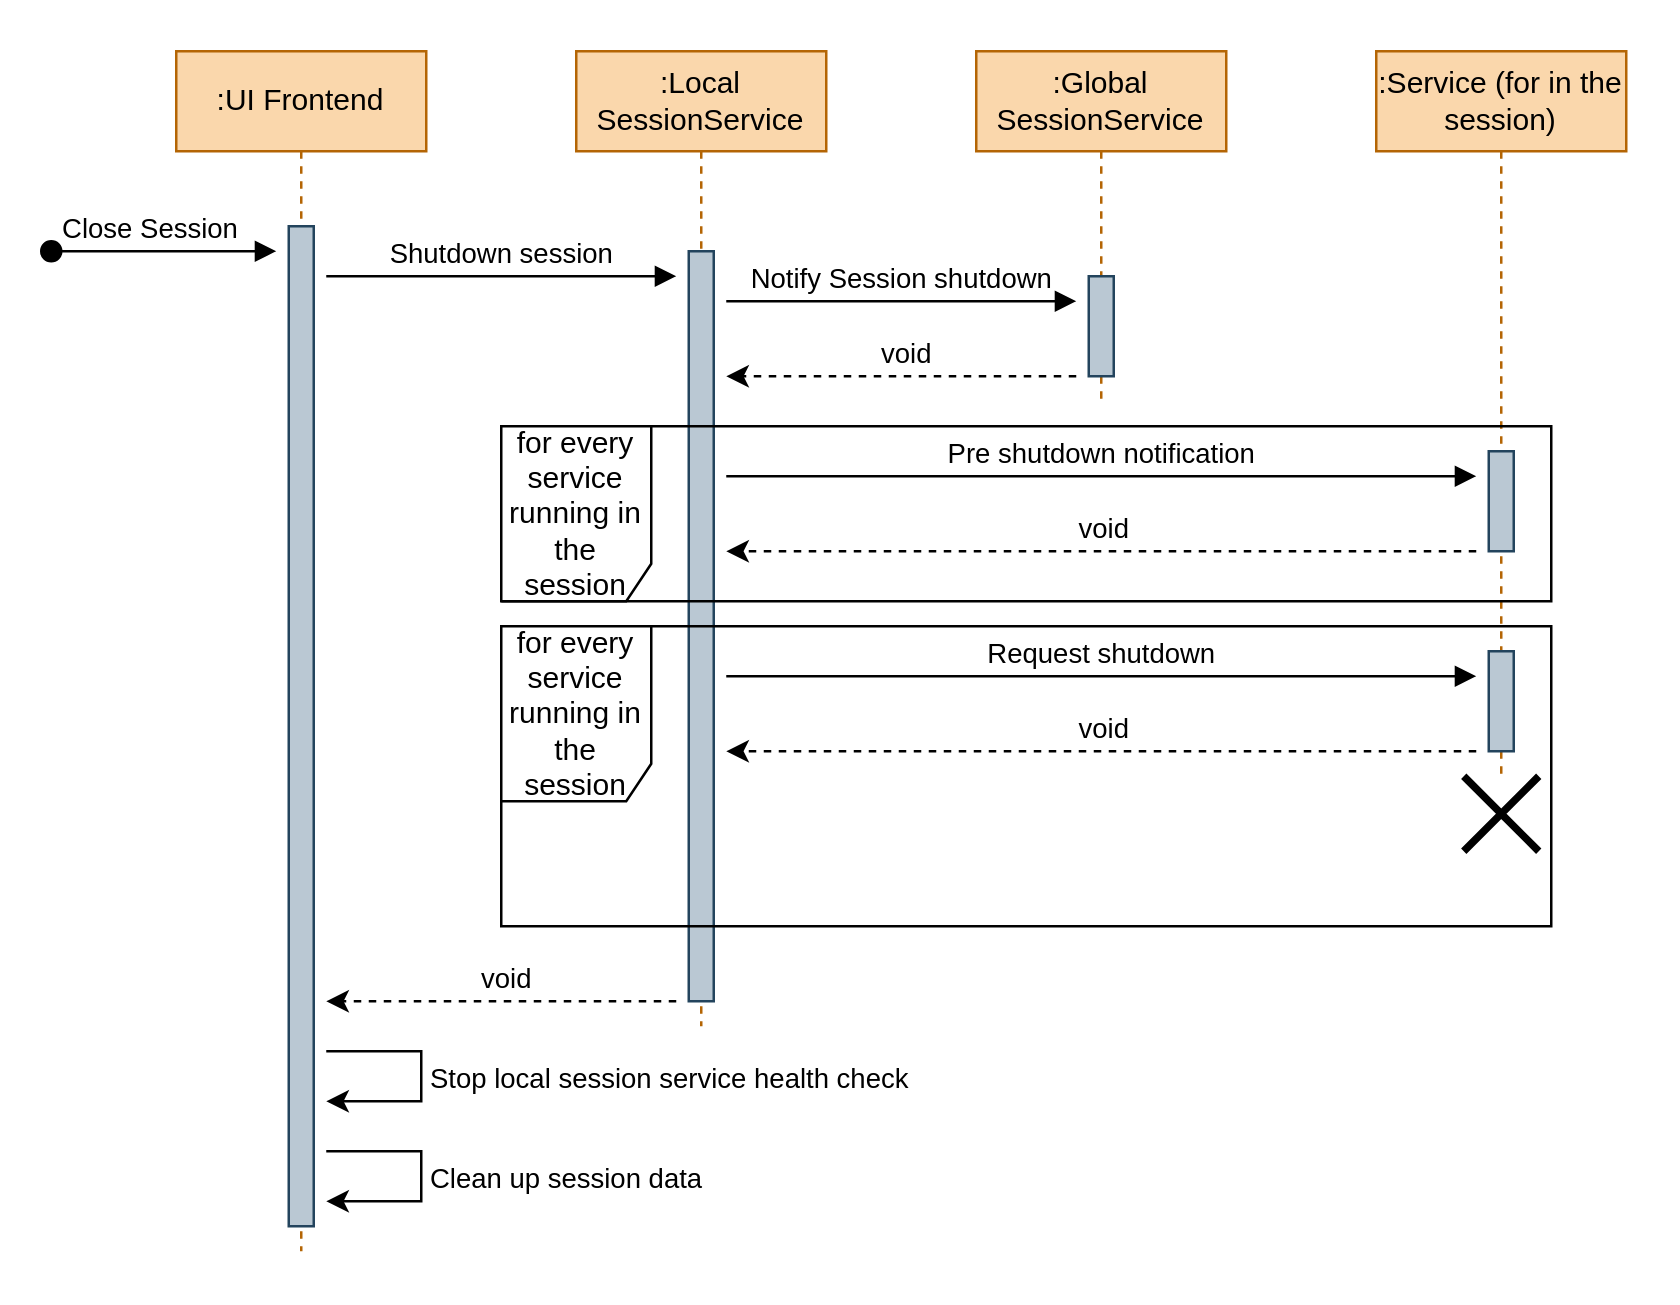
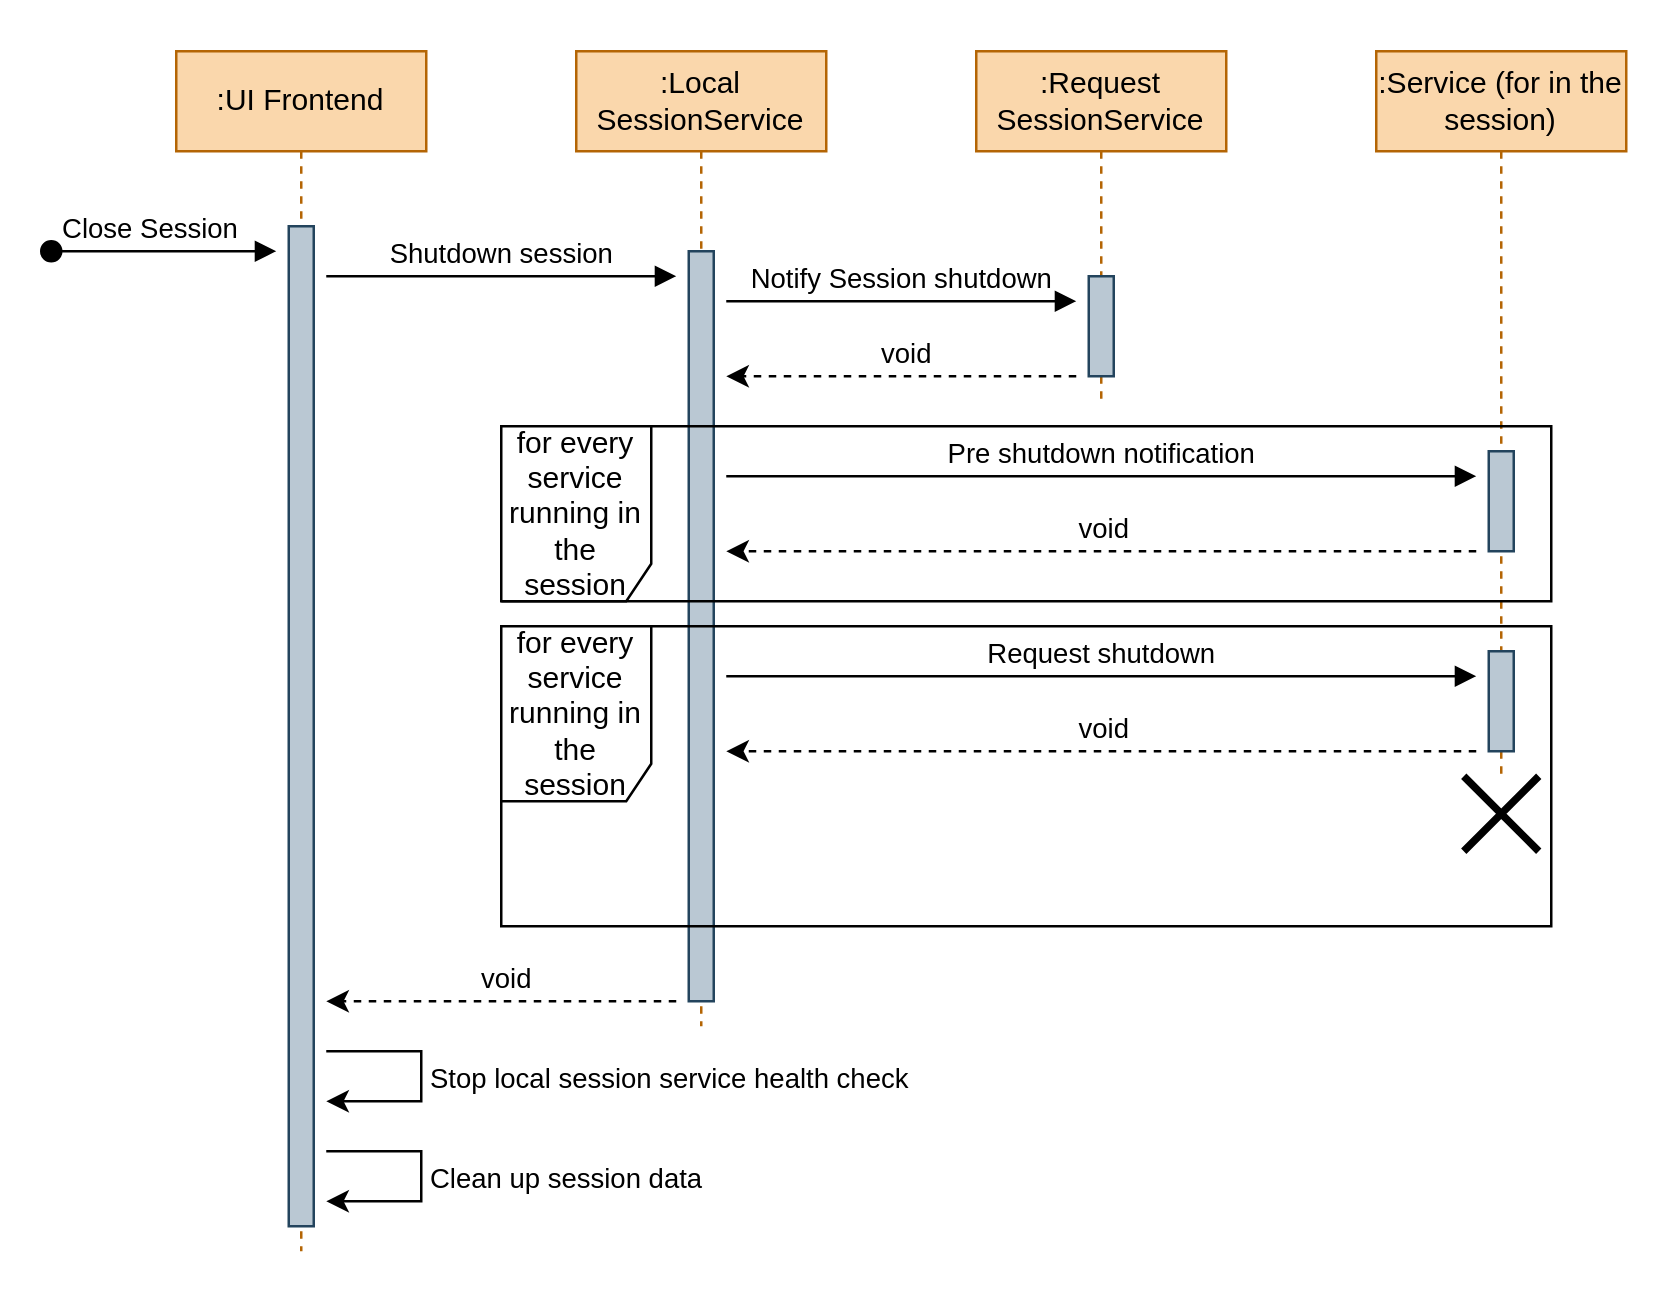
  <mxCell id="0" />
  <mxCell id="1" parent="0" />
  <mxCell id="2" value=":UI Frontend" style="shape=umlLifeline;perimeter=lifelinePerimeter;whiteSpace=wrap;html=1;container=1;collapsible=0;recursiveResize=0;outlineConnect=0;fillColor=#fad7ac;strokeColor=#b46504;fontColor=#000000;" vertex="1" parent="1"><mxGeometry x="70" y="20" width="100" height="480" as="geometry" /></mxCell>
  <mxCell id="3" value="" style="html=1;points=[];perimeter=orthogonalPerimeter;fillColor=#bac8d3;strokeColor=#23445d;" vertex="1" parent="2"><mxGeometry x="45" y="70" width="10" height="400" as="geometry" /></mxCell>
  <mxCell id="4" value=":Local SessionService" style="shape=umlLifeline;perimeter=lifelinePerimeter;whiteSpace=wrap;html=1;container=1;collapsible=0;recursiveResize=0;outlineConnect=0;fillColor=#fad7ac;strokeColor=#b46504;fontColor=#000000;" vertex="1" parent="1"><mxGeometry x="230" y="20" width="100" height="390" as="geometry" /></mxCell>
  <mxCell id="5" value="Notify Session shutdown" style="html=1;verticalAlign=bottom;endArrow=block;rounded=0;" edge="1" parent="4"><mxGeometry width="80" relative="1" as="geometry"><mxPoint x="60" y="100" as="sourcePoint" /><mxPoint x="200" y="100" as="targetPoint" /></mxGeometry></mxCell>
  <mxCell id="6" value="" style="html=1;points=[];perimeter=orthogonalPerimeter;fillColor=#bac8d3;strokeColor=#23445d;" vertex="1" parent="4"><mxGeometry x="45" y="80" width="10" height="300" as="geometry" /></mxCell>
  <mxCell id="7" value="" style="endArrow=classic;html=1;rounded=0;dashed=1;" edge="1" parent="4"><mxGeometry width="50" height="50" relative="1" as="geometry"><mxPoint x="360" y="200" as="sourcePoint" /><mxPoint x="60" y="200" as="targetPoint" /></mxGeometry></mxCell>
  <mxCell id="8" value="void" style="edgeLabel;html=1;align=center;verticalAlign=middle;resizable=0;points=[];" vertex="1" connectable="0" parent="7"><mxGeometry x="0.664" relative="1" as="geometry"><mxPoint x="100" y="-10" as="offset" /></mxGeometry></mxCell>
  <mxCell id="9" value="for every service running in the session" style="shape=umlFrame;whiteSpace=wrap;html=1;width=60;height=70;" vertex="1" parent="4"><mxGeometry x="-30" y="230" width="420" height="120" as="geometry" /></mxCell>
  <mxCell id="10" value="Request shutdown" style="html=1;verticalAlign=bottom;endArrow=block;rounded=0;" edge="1" parent="4"><mxGeometry width="80" relative="1" as="geometry"><mxPoint x="60" y="250" as="sourcePoint" /><mxPoint x="360" y="250" as="targetPoint" /></mxGeometry></mxCell>
  <mxCell id="11" value="" style="endArrow=classic;html=1;rounded=0;dashed=1;" edge="1" parent="4"><mxGeometry width="50" height="50" relative="1" as="geometry"><mxPoint x="360" y="280" as="sourcePoint" /><mxPoint x="60" y="280" as="targetPoint" /></mxGeometry></mxCell>
  <mxCell id="12" value="void" style="edgeLabel;html=1;align=center;verticalAlign=middle;resizable=0;points=[];" vertex="1" connectable="0" parent="11"><mxGeometry x="0.664" relative="1" as="geometry"><mxPoint x="100" y="-10" as="offset" /></mxGeometry></mxCell>
  <mxCell id="13" value="" style="shape=umlDestroy;whiteSpace=wrap;html=1;strokeWidth=3;strokeColor=default;" vertex="1" parent="4"><mxGeometry x="355" y="290" width="30" height="30" as="geometry" /></mxCell>
  <mxCell id="14" value="Close Session" style="verticalAlign=bottom;startArrow=oval;endArrow=block;startSize=8;shadow=0;strokeWidth=1;rounded=0;" edge="1" parent="1"><mxGeometry x="-0.111" relative="1" as="geometry"><mxPoint x="20" y="100" as="sourcePoint" /><mxPoint x="110" y="100" as="targetPoint" /><mxPoint as="offset" /></mxGeometry></mxCell>
  <mxCell id="15" value="Shutdown session" style="html=1;verticalAlign=bottom;endArrow=block;rounded=0;" edge="1" parent="1"><mxGeometry width="80" relative="1" as="geometry"><mxPoint x="130" y="110" as="sourcePoint" /><mxPoint x="270" y="110" as="targetPoint" /></mxGeometry></mxCell>
- <mxCell id="16" value=":Global SessionService" style="shape=umlLifeline;perimeter=lifelinePerimeter;whiteSpace=wrap;html=1;container=1;collapsible=0;recursiveResize=0;outlineConnect=0;fillColor=#fad7ac;strokeColor=#b46504;fontColor=#000000;" vertex="1" parent="1"><mxGeometry x="390" y="20" width="100" height="140" as="geometry" /></mxCell>
+ <mxCell id="16" value=":Request SessionService" style="shape=umlLifeline;perimeter=lifelinePerimeter;whiteSpace=wrap;html=1;container=1;collapsible=0;recursiveResize=0;outlineConnect=0;fillColor=#fad7ac;strokeColor=#b46504;fontColor=#000000;" vertex="1" parent="1"><mxGeometry x="390" y="20" width="100" height="140" as="geometry" /></mxCell>
  <mxCell id="17" value="Pre shutdown notification" style="html=1;verticalAlign=bottom;endArrow=block;rounded=0;" edge="1" parent="16"><mxGeometry width="80" relative="1" as="geometry"><mxPoint x="-100" y="170" as="sourcePoint" /><mxPoint x="200" y="170" as="targetPoint" /><mxPoint as="offset" /></mxGeometry></mxCell>
  <mxCell id="18" value="" style="html=1;points=[];perimeter=orthogonalPerimeter;fillColor=#bac8d3;strokeColor=#23445d;" vertex="1" parent="16"><mxGeometry x="45" y="90" width="10" height="40" as="geometry" /></mxCell>
  <mxCell id="19" value="" style="endArrow=classic;html=1;rounded=0;dashed=1;" edge="1" parent="1"><mxGeometry width="50" height="50" relative="1" as="geometry"><mxPoint x="430" y="150" as="sourcePoint" /><mxPoint x="290" y="150" as="targetPoint" /></mxGeometry></mxCell>
  <mxCell id="20" value="void" style="edgeLabel;html=1;align=center;verticalAlign=middle;resizable=0;points=[];" vertex="1" connectable="0" parent="19"><mxGeometry x="0.664" relative="1" as="geometry"><mxPoint x="47" y="-10" as="offset" /></mxGeometry></mxCell>
  <mxCell id="21" value=":Service (for in the session)" style="shape=umlLifeline;perimeter=lifelinePerimeter;whiteSpace=wrap;html=1;container=1;collapsible=0;recursiveResize=0;outlineConnect=0;fillColor=#fad7ac;strokeColor=#b46504;fontColor=#000000;" vertex="1" parent="1"><mxGeometry x="550" y="20" width="100" height="290" as="geometry" /></mxCell>
  <mxCell id="22" value="" style="html=1;points=[];perimeter=orthogonalPerimeter;fillColor=#bac8d3;strokeColor=#23445d;" vertex="1" parent="21"><mxGeometry x="45" y="160" width="10" height="40" as="geometry" /></mxCell>
  <mxCell id="23" value="" style="html=1;points=[];perimeter=orthogonalPerimeter;fillColor=#bac8d3;strokeColor=#23445d;" vertex="1" parent="21"><mxGeometry x="45" y="240" width="10" height="40" as="geometry" /></mxCell>
  <mxCell id="24" value="for every service running in the session" style="shape=umlFrame;whiteSpace=wrap;html=1;width=60;height=70;" vertex="1" parent="1"><mxGeometry x="200" y="170" width="420" height="70" as="geometry" /></mxCell>
  <mxCell id="25" style="edgeStyle=orthogonalEdgeStyle;rounded=0;orthogonalLoop=1;jettySize=auto;html=1;" edge="1" parent="1"><mxGeometry relative="1" as="geometry"><mxPoint x="130" y="440" as="targetPoint" /><mxPoint x="130" y="420" as="sourcePoint" /><Array as="points"><mxPoint x="168" y="420" /><mxPoint x="168" y="440" /></Array></mxGeometry></mxCell>
  <mxCell id="26" value="Stop local session service health check" style="edgeLabel;html=1;align=left;verticalAlign=middle;resizable=0;points=[];" vertex="1" connectable="0" parent="25"><mxGeometry x="-0.066" relative="1" as="geometry"><mxPoint x="2" y="3" as="offset" /></mxGeometry></mxCell>
  <mxCell id="27" value="" style="endArrow=classic;html=1;rounded=0;dashed=1;" edge="1" parent="1"><mxGeometry width="50" height="50" relative="1" as="geometry"><mxPoint x="270" y="400" as="sourcePoint" /><mxPoint x="130" y="400" as="targetPoint" /></mxGeometry></mxCell>
  <mxCell id="28" value="void" style="edgeLabel;html=1;align=center;verticalAlign=middle;resizable=0;points=[];" vertex="1" connectable="0" parent="27"><mxGeometry x="0.664" relative="1" as="geometry"><mxPoint x="47" y="-10" as="offset" /></mxGeometry></mxCell>
  <mxCell id="29" style="edgeStyle=orthogonalEdgeStyle;rounded=0;orthogonalLoop=1;jettySize=auto;html=1;" edge="1" parent="1"><mxGeometry relative="1" as="geometry"><mxPoint x="130" y="480" as="targetPoint" /><mxPoint x="130" y="460" as="sourcePoint" /><Array as="points"><mxPoint x="168" y="460" /><mxPoint x="168" y="480" /></Array></mxGeometry></mxCell>
  <mxCell id="30" value="Clean up session data" style="edgeLabel;html=1;align=left;verticalAlign=middle;resizable=0;points=[];" vertex="1" connectable="0" parent="29"><mxGeometry x="-0.066" relative="1" as="geometry"><mxPoint x="2" y="3" as="offset" /></mxGeometry></mxCell>
